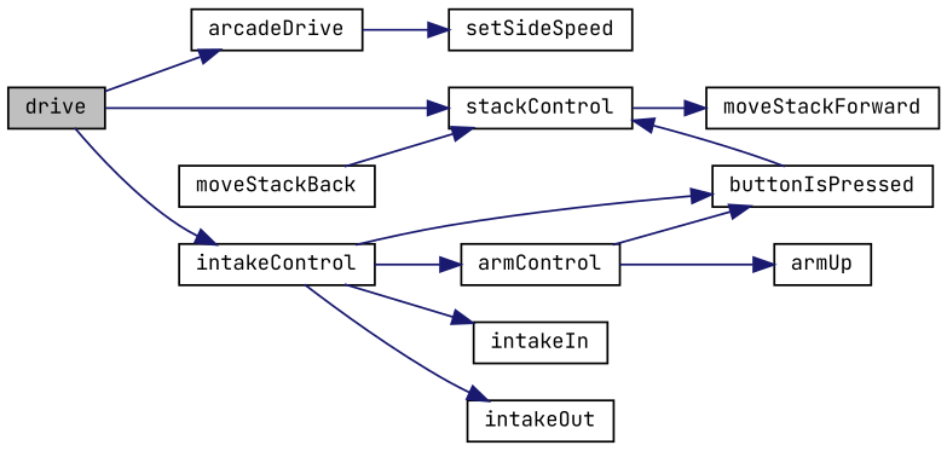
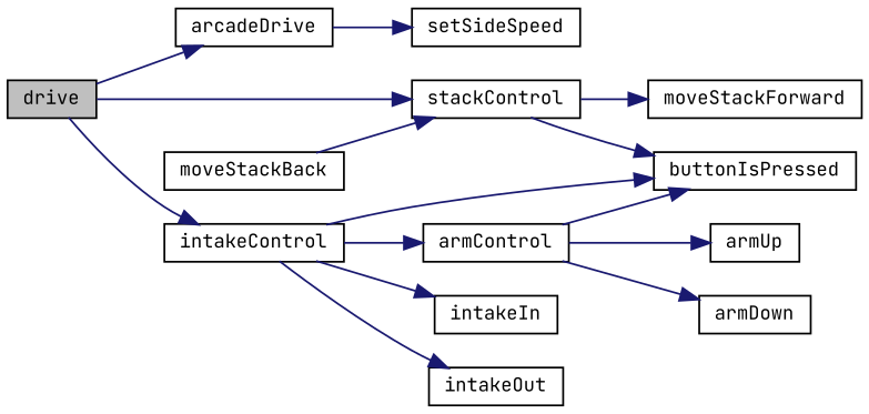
  digraph {
    fontname="JetBrains Mono"
    rankdir=LR
    node [color=black fillcolor=white fontname="JetBrains Mono" fontsize=10 shape=record style=filled]
    edge [color=midnightblue fontname="JetBrains Mono" fontsize=10 labelfontname=Helvetica labelfontsize=10 style=solid]
    n1 [fillcolor=grey75 fontcolor=black height=0.2 label=drive width=0.4]
    n2 [height=0.2 label=arcadeDrive width=0.4]
    n3 [height=0.2 label=stackControl width=0.4]
    n4 [height=0.2 label=intakeControl width=0.4]
    n5 [height=0.2 label=setSideSpeed width=0.4]
    n6 [height=0.2 label=buttonIsPressed width=0.4]
    n7 [height=0.2 label=moveStackForward width=0.4]
    n8 [height=0.2 label=armControl width=0.4]
    n9 [height=0.2 label=armUp width=0.4]
+   n10 [height=0.2 label=armDown width=0.4]
    n11 [height=0.2 label=intakeIn width=0.4]
    n12 [height=0.2 label=intakeOut width=0.4]
    n13 [height=0.2 label=moveStackBack width=0.4]
    n1 -> n2
    n1 -> n3
    n1 -> n4
    n2 -> n5
-   n6 -> n3
+   n3 -> n6
    n3 -> n7
    n4 -> n6
    n4 -> n8
    n4 -> n11
    n4 -> n12
    n8 -> n6
    n8 -> n9
+   n8 -> n10
    n13 -> n3
  }
